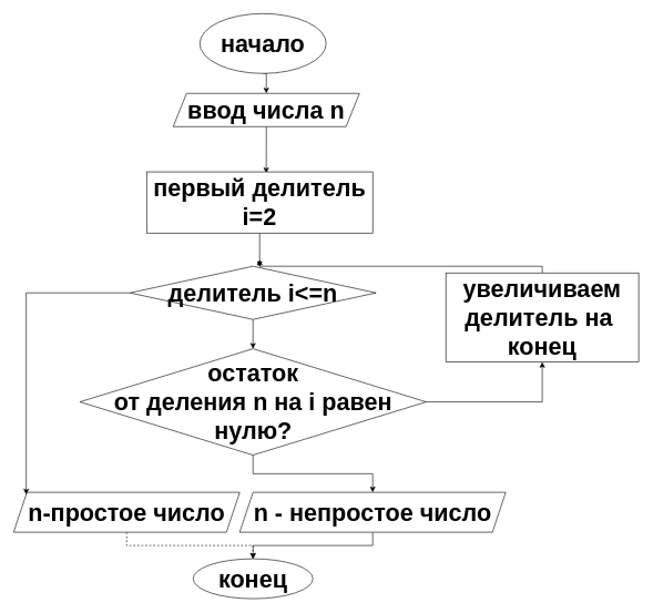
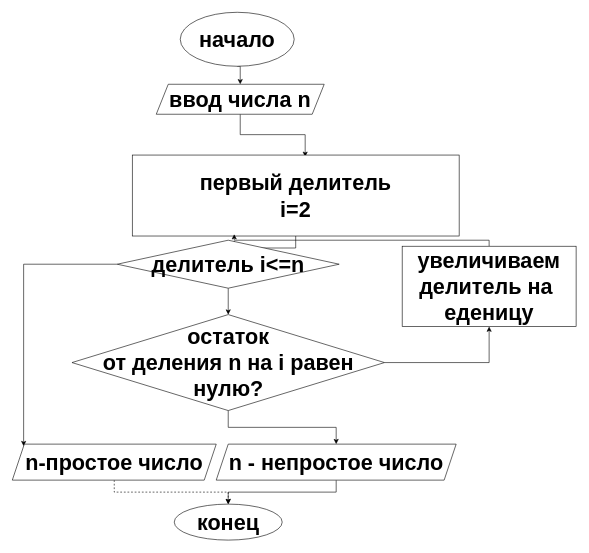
  <mxCell id="0" />
  <mxCell id="1" parent="0" />
  <mxCell id="2" style="edgeStyle=orthogonalEdgeStyle;rounded=0;orthogonalLoop=1;jettySize=auto;html=1;exitX=0.5;exitY=1;exitDx=0;exitDy=0;entryX=0.5;entryY=0;entryDx=0;entryDy=0;" edge="1" parent="1" source="3" target="5"><mxGeometry relative="1" as="geometry" /></mxCell>
  <mxCell id="3" value="&lt;font style=&quot;font-size: 36px&quot;&gt;&lt;b&gt;начало&lt;/b&gt;&lt;/font&gt;" style="ellipse;whiteSpace=wrap;html=1;strokeColor=#000000;" vertex="1" parent="1"><mxGeometry x="300" y="20" width="190" height="90" as="geometry" /></mxCell>
  <mxCell id="4" style="edgeStyle=orthogonalEdgeStyle;rounded=0;orthogonalLoop=1;jettySize=auto;html=1;exitX=0.5;exitY=1;exitDx=0;exitDy=0;entryX=0.529;entryY=0.022;entryDx=0;entryDy=0;entryPerimeter=0;" edge="1" parent="1" source="5" target="7"><mxGeometry relative="1" as="geometry" /></mxCell>
  <mxCell id="5" value="&lt;font style=&quot;font-size: 36px&quot;&gt;&lt;b&gt;ввод числа n&lt;/b&gt;&lt;/font&gt;" style="shape=parallelogram;perimeter=parallelogramPerimeter;whiteSpace=wrap;html=1;fixedSize=1;strokeColor=#000000;" vertex="1" parent="1"><mxGeometry x="260" y="140" width="280" height="50" as="geometry" /></mxCell>
  <mxCell id="6" style="edgeStyle=orthogonalEdgeStyle;rounded=0;orthogonalLoop=1;jettySize=auto;html=1;exitX=0.5;exitY=1;exitDx=0;exitDy=0;entryX=0.527;entryY=0.013;entryDx=0;entryDy=0;entryPerimeter=0;" edge="1" parent="1" source="7" target="10"><mxGeometry relative="1" as="geometry" /></mxCell>
- <mxCell id="7" value="&lt;font style=&quot;font-size: 36px&quot;&gt;&lt;b&gt;первый делитель&lt;br&gt;i=2&lt;br&gt;&lt;/b&gt;&lt;/font&gt;" style="rounded=0;whiteSpace=wrap;html=1;strokeColor=#000000;" vertex="1" parent="1"><mxGeometry x="220" y="258" width="340" height="92" as="geometry" /></mxCell>
+ <mxCell id="7" value="&lt;font style=&quot;font-size: 36px&quot;&gt;&lt;b&gt;первый делитель&lt;br&gt;i=2&lt;br&gt;&lt;/b&gt;&lt;/font&gt;" style="rounded=0;whiteSpace=wrap;html=1;strokeColor=#000000;" vertex="1" parent="1"><mxGeometry x="220" y="258" width="545" height="135" as="geometry" /></mxCell>
  <mxCell id="8" style="edgeStyle=orthogonalEdgeStyle;rounded=0;orthogonalLoop=1;jettySize=auto;html=1;exitX=0.5;exitY=1;exitDx=0;exitDy=0;entryX=0.5;entryY=0;entryDx=0;entryDy=0;" edge="1" parent="1" source="10" target="15"><mxGeometry relative="1" as="geometry" /></mxCell>
  <mxCell id="9" style="edgeStyle=orthogonalEdgeStyle;rounded=0;orthogonalLoop=1;jettySize=auto;html=1;exitX=0;exitY=0.5;exitDx=0;exitDy=0;entryX=0;entryY=0;entryDx=0;entryDy=0;" edge="1" parent="1" source="10" target="19"><mxGeometry relative="1" as="geometry" /></mxCell>
  <mxCell id="10" value="&lt;font style=&quot;font-size: 36px&quot;&gt;&lt;b&gt;делитель i&amp;lt;=n&lt;/b&gt;&lt;/font&gt;" style="rhombus;whiteSpace=wrap;html=1;strokeColor=#000000;" vertex="1" parent="1"><mxGeometry x="195" y="400" width="370" height="80" as="geometry" /></mxCell>
  <mxCell id="11" style="edgeStyle=elbowEdgeStyle;rounded=0;orthogonalLoop=1;jettySize=auto;elbow=vertical;html=1;" edge="1" parent="1" source="12"><mxGeometry relative="1" as="geometry"><mxPoint x="390" y="390" as="targetPoint" /></mxGeometry></mxCell>
- <mxCell id="12" value="&lt;font style=&quot;font-size: 36px&quot;&gt;&lt;b&gt;увеличиваем&lt;br&gt;делитель на&amp;nbsp;&lt;br&gt;конец&lt;br&gt;&lt;/b&gt;&lt;/font&gt;" style="rounded=0;whiteSpace=wrap;html=1;strokeColor=#000000;" vertex="1" parent="1"><mxGeometry x="670" y="410" width="290" height="134" as="geometry" /></mxCell>
+ <mxCell id="12" value="&lt;font style=&quot;font-size: 36px&quot;&gt;&lt;b&gt;увеличиваем&lt;br&gt;делитель на&amp;nbsp;&lt;br&gt;еденицу&lt;br&gt;&lt;/b&gt;&lt;/font&gt;" style="rounded=0;whiteSpace=wrap;html=1;strokeColor=#000000;" vertex="1" parent="1"><mxGeometry x="670" y="410" width="290" height="134" as="geometry" /></mxCell>
  <mxCell id="13" style="edgeStyle=orthogonalEdgeStyle;rounded=0;orthogonalLoop=1;jettySize=auto;html=1;exitX=0.5;exitY=1;exitDx=0;exitDy=0;" edge="1" parent="1" source="15" target="17"><mxGeometry relative="1" as="geometry" /></mxCell>
  <mxCell id="14" style="edgeStyle=orthogonalEdgeStyle;rounded=0;orthogonalLoop=1;jettySize=auto;html=1;exitX=1;exitY=0.5;exitDx=0;exitDy=0;entryX=0.5;entryY=1;entryDx=0;entryDy=0;" edge="1" parent="1" source="15" target="12"><mxGeometry relative="1" as="geometry" /></mxCell>
  <mxCell id="15" value="&lt;font style=&quot;font-size: 36px&quot;&gt;&lt;b&gt;остаток &lt;br&gt;от деления n на i равен&lt;br&gt;нулю?&lt;br&gt;&lt;/b&gt;&lt;/font&gt;" style="rhombus;whiteSpace=wrap;html=1;strokeColor=#000000;" vertex="1" parent="1"><mxGeometry x="119.5" y="524" width="521" height="160" as="geometry" /></mxCell>
  <mxCell id="16" style="edgeStyle=elbowEdgeStyle;rounded=0;orthogonalLoop=1;jettySize=auto;elbow=vertical;html=1;exitX=0.5;exitY=1;exitDx=0;exitDy=0;" edge="1" parent="1" source="17"><mxGeometry relative="1" as="geometry"><mxPoint x="380" y="840" as="targetPoint" /></mxGeometry></mxCell>
  <mxCell id="17" value="&lt;font style=&quot;font-size: 36px&quot;&gt;&lt;b&gt;n - непростое число&lt;/b&gt;&lt;/font&gt;" style="shape=parallelogram;perimeter=parallelogramPerimeter;whiteSpace=wrap;html=1;fixedSize=1;strokeColor=#000000;" vertex="1" parent="1"><mxGeometry x="360" y="740" width="400" height="60" as="geometry" /></mxCell>
  <mxCell id="18" style="edgeStyle=elbowEdgeStyle;rounded=0;orthogonalLoop=1;jettySize=auto;elbow=vertical;html=1;entryX=0.5;entryY=0;entryDx=0;entryDy=0;dashed=1;" edge="1" parent="1" source="19" target="20"><mxGeometry relative="1" as="geometry" /></mxCell>
  <mxCell id="19" value="&lt;font style=&quot;font-size: 36px&quot;&gt;&lt;b&gt;n-простое число&lt;/b&gt;&lt;/font&gt;" style="shape=parallelogram;perimeter=parallelogramPerimeter;whiteSpace=wrap;html=1;fixedSize=1;strokeColor=#000000;" vertex="1" parent="1"><mxGeometry x="20" y="740" width="340" height="60" as="geometry" /></mxCell>
  <mxCell id="20" value="&lt;font style=&quot;font-size: 36px&quot;&gt;&lt;b&gt;конец&lt;/b&gt;&lt;/font&gt;" style="ellipse;whiteSpace=wrap;html=1;strokeColor=#000000;" vertex="1" parent="1"><mxGeometry x="290" y="840" width="180" height="60" as="geometry" /></mxCell>
